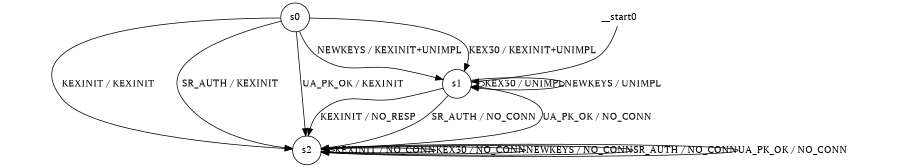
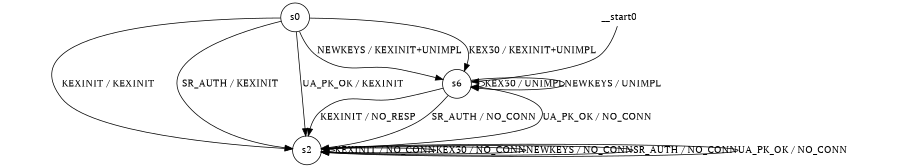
  digraph {
    fontname="PT Serif"
    node [fontname="PT Serif" shape=circle]
    edge [fontname="PT Serif"]
    n1 [label=s0]
-   n2 [label=s1]
+   n2 [label=s6]
    n3 [label=s2]
    __start0 [height=0 shape=none width=0]
    n1 -> n2 [label="KEX30 / KEXINIT+UNIMPL"]
    n1 -> n2 [label="NEWKEYS / KEXINIT+UNIMPL"]
    n1 -> n3 [label="KEXINIT / KEXINIT"]
    n1 -> n3 [label="SR_AUTH / KEXINIT"]
    n1 -> n3 [label="UA_PK_OK / KEXINIT"]
    n2 -> n2 [label="KEX30 / UNIMPL"]
    n2 -> n2 [label="NEWKEYS / UNIMPL"]
    n2 -> n3 [label="KEXINIT / NO_RESP"]
    n2 -> n3 [label="SR_AUTH / NO_CONN"]
    n2 -> n3 [label="UA_PK_OK / NO_CONN"]
    n3 -> n3 [label="KEXINIT / NO_CONN"]
    n3 -> n3 [label="KEX30 / NO_CONN"]
    n3 -> n3 [label="NEWKEYS / NO_CONN"]
    n3 -> n3 [label="SR_AUTH / NO_CONN"]
    n3 -> n3 [label="UA_PK_OK / NO_CONN"]
    __start0 -> n2
  }
